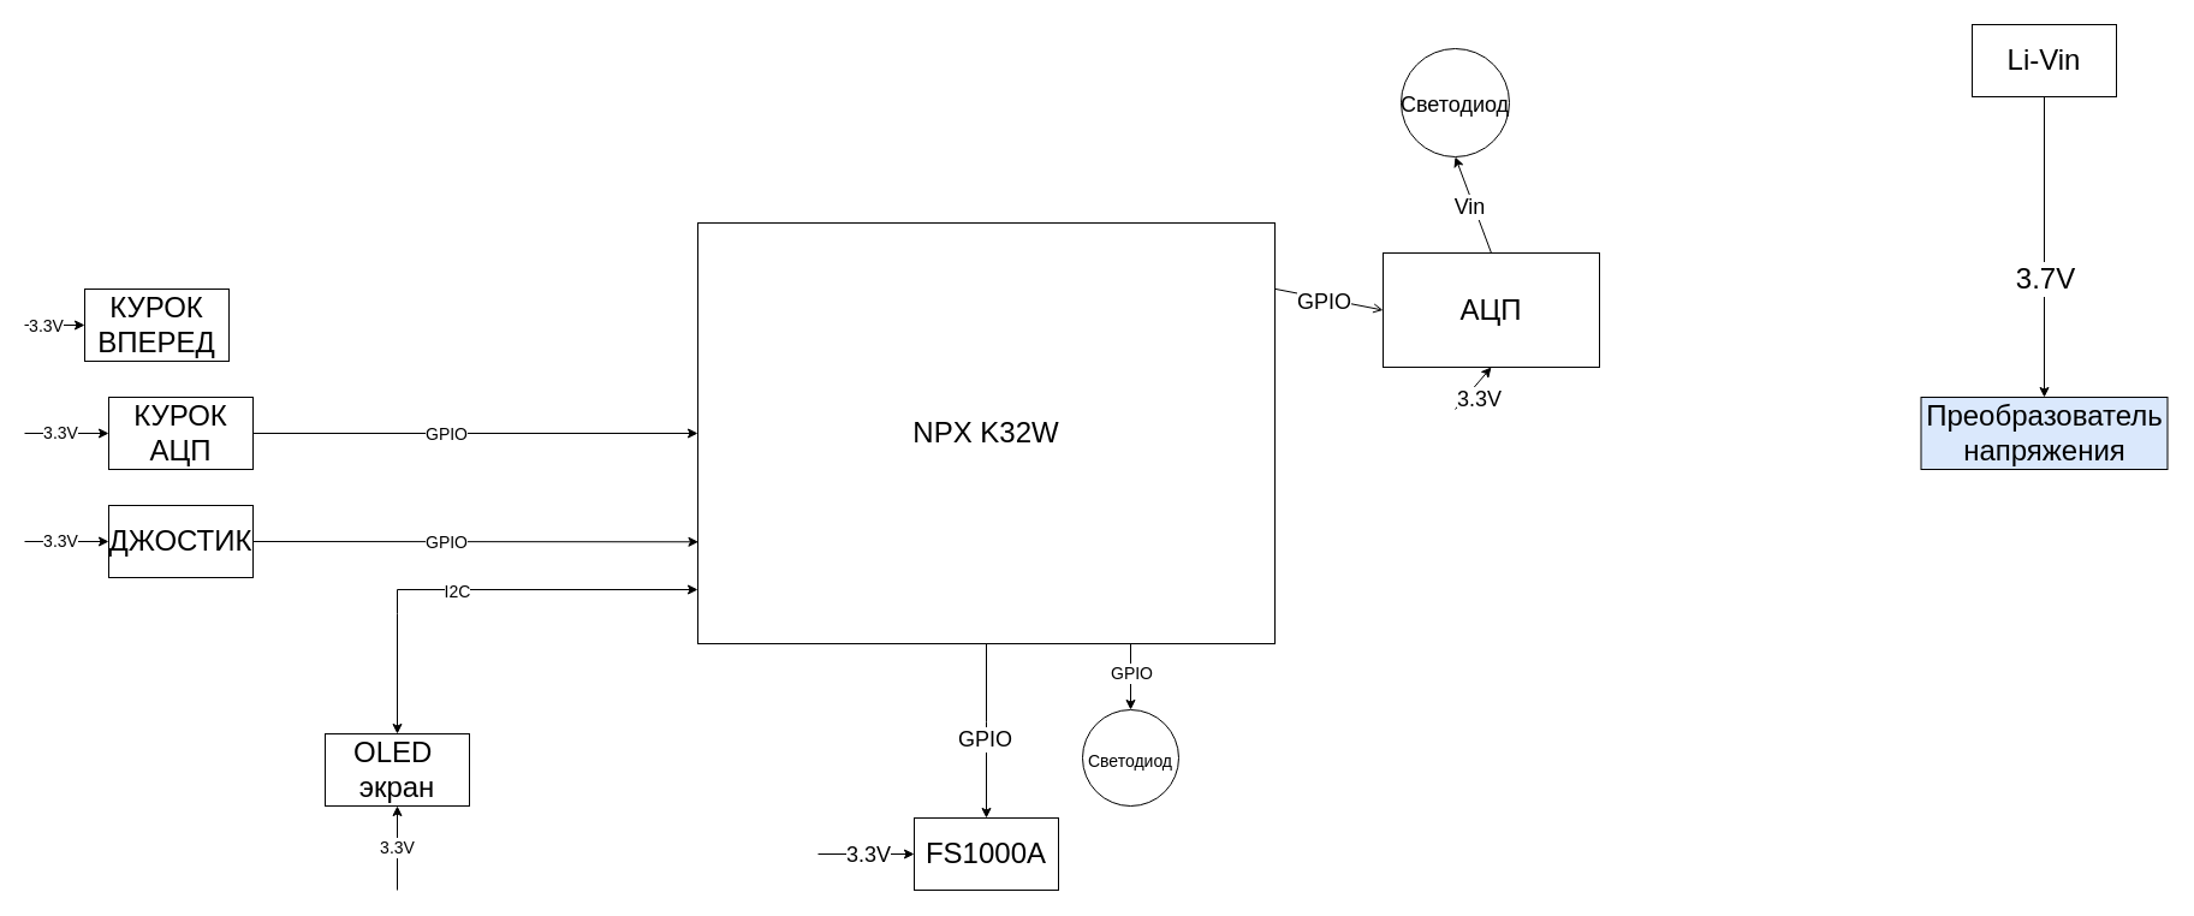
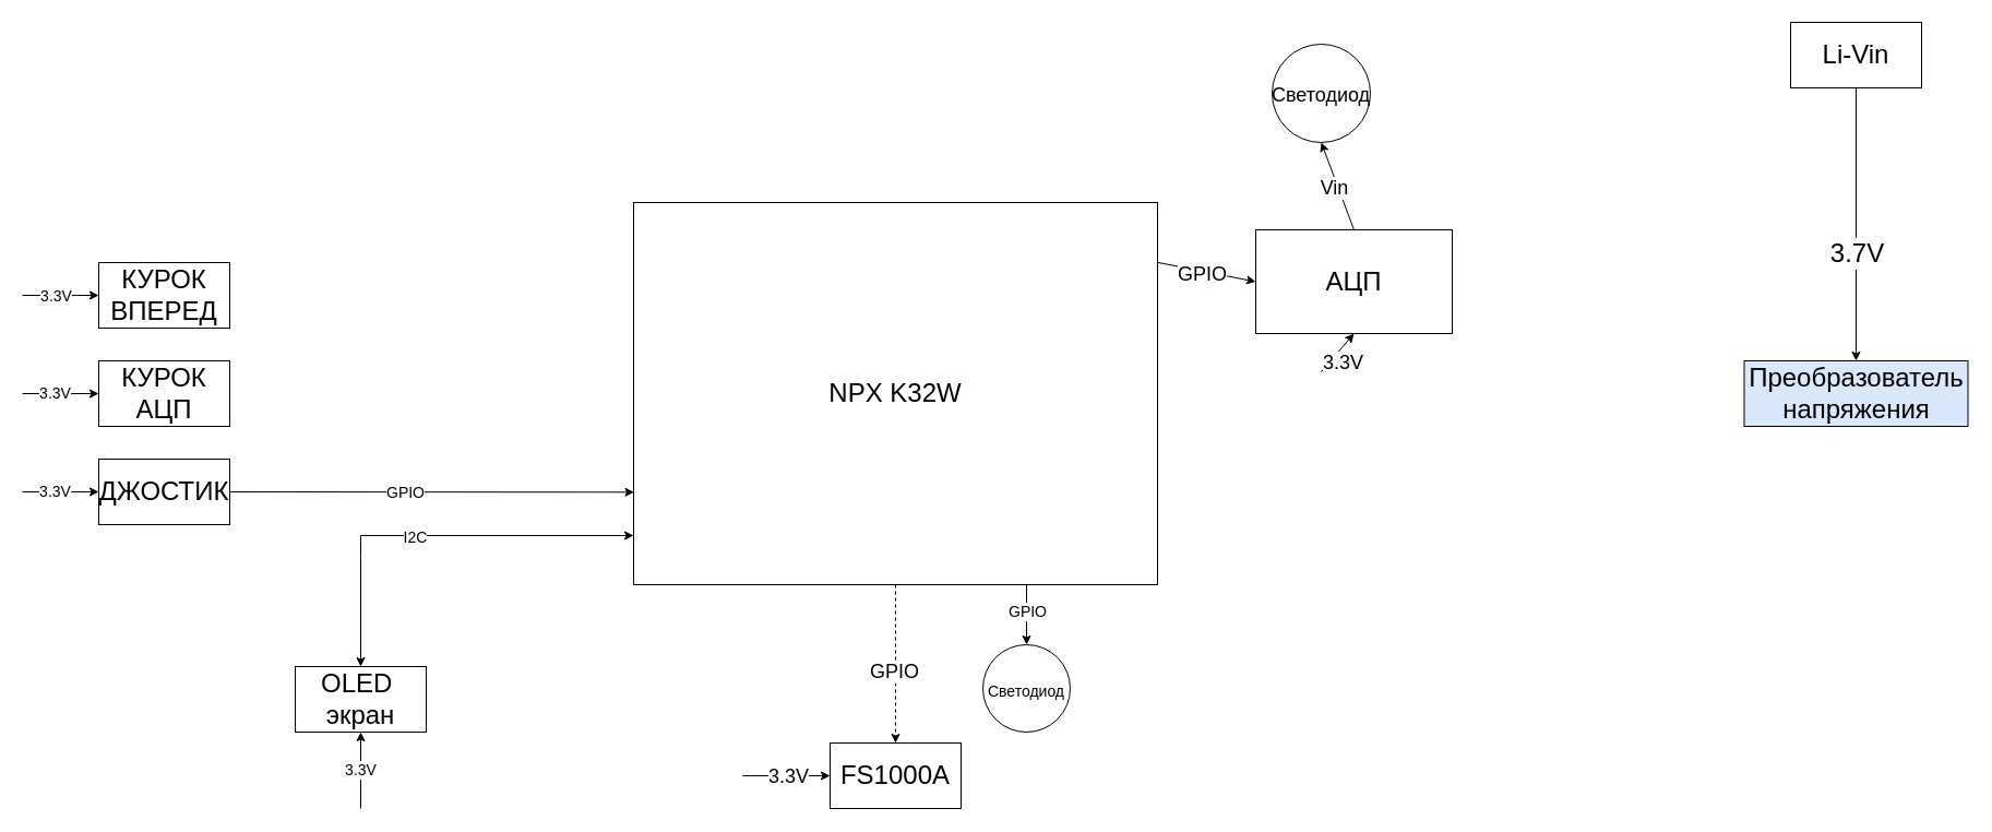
  <mxCell id="0" />
  <mxCell id="1" parent="0" />
  <mxCell id="2" value="&lt;font style=&quot;font-size: 24px&quot;&gt;NPX K32W&lt;/font&gt;" style="rounded=0;whiteSpace=wrap;html=1;" parent="1" vertex="1"><mxGeometry x="580" y="185" width="480" height="350" as="geometry" /></mxCell>
- <mxCell id="3" value="КУРОК ВПЕРЕД" style="rounded=0;whiteSpace=wrap;html=1;fontSize=24;" parent="1" vertex="1"><mxGeometry x="70" y="240" width="120" height="60" as="geometry" /></mxCell>
+ <mxCell id="3" value="КУРОК ВПЕРЕД" style="rounded=0;whiteSpace=wrap;html=1;fontSize=24;" parent="1" vertex="1"><mxGeometry x="90" y="240" width="120" height="60" as="geometry" /></mxCell>
  <mxCell id="4" value="КУРОК&lt;br&gt;АЦП" style="rounded=0;whiteSpace=wrap;html=1;fontSize=24;" parent="1" vertex="1"><mxGeometry x="90" y="330" width="120" height="60" as="geometry" /></mxCell>
  <mxCell id="5" value="ДЖОСТИК" style="rounded=0;whiteSpace=wrap;html=1;fontSize=24;" parent="1" vertex="1"><mxGeometry x="90" y="420" width="120" height="60" as="geometry" /></mxCell>
  <mxCell id="6" value="OLED&amp;nbsp;&lt;br&gt;экран" style="rounded=0;whiteSpace=wrap;html=1;fontSize=24;" parent="1" vertex="1"><mxGeometry x="270" y="610" width="120" height="60" as="geometry" /></mxCell>
  <mxCell id="7" value="FS1000A" style="rounded=0;whiteSpace=wrap;html=1;fontSize=24;" parent="1" vertex="1"><mxGeometry x="760" y="680" width="120" height="60" as="geometry" /></mxCell>
  <mxCell id="8" value="Li-Vin" style="rounded=0;whiteSpace=wrap;html=1;fontSize=24;" parent="1" vertex="1"><mxGeometry x="1640" y="20" width="120" height="60" as="geometry" /></mxCell>
  <mxCell id="9" value="Преобразователь напряжения" style="rounded=0;whiteSpace=wrap;html=1;fontSize=24;fillColor=#dae8fc;" parent="1" vertex="1"><mxGeometry x="1597.5" y="330" width="205" height="60" as="geometry" /></mxCell>
  <mxCell id="10" value="" style="endArrow=classic;html=1;rounded=0;fontSize=24;exitX=0.5;exitY=1;exitDx=0;exitDy=0;entryX=0.5;entryY=0;entryDx=0;entryDy=0;" parent="1" source="8" target="9" edge="1"><mxGeometry width="50" height="50" relative="1" as="geometry"><mxPoint x="1490" y="210" as="sourcePoint" /><mxPoint x="1540" y="160" as="targetPoint" /></mxGeometry></mxCell>
  <mxCell id="11" value="3.7V" style="edgeLabel;html=1;align=center;verticalAlign=middle;resizable=0;points=[];fontSize=24;" parent="10" vertex="1" connectable="0"><mxGeometry x="0.208" relative="1" as="geometry"><mxPoint as="offset" /></mxGeometry></mxCell>
  <mxCell id="12" value="АЦП" style="rounded=0;whiteSpace=wrap;html=1;fontSize=24;" parent="1" vertex="1"><mxGeometry x="1150" y="210" width="180" height="95" as="geometry" /></mxCell>
  <mxCell id="13" value="&lt;font style=&quot;font-size: 18px&quot;&gt;Светодиод&lt;/font&gt;" style="ellipse;whiteSpace=wrap;html=1;aspect=fixed;fontSize=24;" parent="1" vertex="1"><mxGeometry x="1165" y="40" width="90" height="90" as="geometry" /></mxCell>
- <mxCell id="14" value="" style="endArrow=open;html=1;rounded=0;fontSize=18;entryX=0;entryY=0.5;entryDx=0;entryDy=0;exitX=1.001;exitY=0.157;exitDx=0;exitDy=0;exitPerimeter=0;" parent="1" source="2" target="12" edge="1"><mxGeometry width="50" height="50" relative="1" as="geometry"><mxPoint x="1050" y="270" as="sourcePoint" /><mxPoint x="1100" y="220" as="targetPoint" /></mxGeometry></mxCell>
+ <mxCell id="14" value="" style="endArrow=classic;html=1;rounded=0;fontSize=18;entryX=0;entryY=0.5;entryDx=0;entryDy=0;exitX=1.001;exitY=0.157;exitDx=0;exitDy=0;exitPerimeter=0;" parent="1" source="2" target="12" edge="1"><mxGeometry width="50" height="50" relative="1" as="geometry"><mxPoint x="1050" y="270" as="sourcePoint" /><mxPoint x="1100" y="220" as="targetPoint" /></mxGeometry></mxCell>
  <mxCell id="15" value="GPIO" style="edgeLabel;html=1;align=center;verticalAlign=middle;resizable=0;points=[];fontSize=18;" parent="14" vertex="1" connectable="0"><mxGeometry x="0.221" y="1" relative="1" as="geometry"><mxPoint x="-15" y="1" as="offset" /></mxGeometry></mxCell>
  <mxCell id="16" value="" style="endArrow=classic;html=1;rounded=0;fontSize=18;entryX=0.5;entryY=1;entryDx=0;entryDy=0;" parent="1" target="12" edge="1"><mxGeometry width="50" height="50" relative="1" as="geometry"><mxPoint x="1210" y="340" as="sourcePoint" /><mxPoint x="1200" y="270" as="targetPoint" /></mxGeometry></mxCell>
  <mxCell id="17" value="3.3V" style="edgeLabel;html=1;align=center;verticalAlign=middle;resizable=0;points=[];fontSize=18;" parent="16" vertex="1" connectable="0"><mxGeometry x="0.27" y="3" relative="1" as="geometry"><mxPoint x="3" y="15" as="offset" /></mxGeometry></mxCell>
  <mxCell id="18" value="" style="endArrow=classic;html=1;rounded=0;fontSize=18;exitX=0.5;exitY=0;exitDx=0;exitDy=0;entryX=0.5;entryY=1;entryDx=0;entryDy=0;" parent="1" source="12" target="13" edge="1"><mxGeometry width="50" height="50" relative="1" as="geometry"><mxPoint x="1150" y="190" as="sourcePoint" /><mxPoint x="1200" y="140" as="targetPoint" /></mxGeometry></mxCell>
  <mxCell id="19" value="Vin" style="edgeLabel;html=1;align=center;verticalAlign=middle;resizable=0;points=[];fontSize=18;" parent="18" vertex="1" connectable="0"><mxGeometry x="0.227" y="2" relative="1" as="geometry"><mxPoint x="2" y="9" as="offset" /></mxGeometry></mxCell>
- <mxCell id="20" value="" style="endArrow=classic;html=1;rounded=0;fontSize=18;entryX=0.5;entryY=0;entryDx=0;entryDy=0;exitX=0.5;exitY=1;exitDx=0;exitDy=0;" parent="1" source="2" target="7" edge="1"><mxGeometry width="50" height="50" relative="1" as="geometry"><mxPoint x="780" y="740" as="sourcePoint" /><mxPoint x="830" y="690" as="targetPoint" /><Array as="points"><mxPoint x="820" y="600" /></Array></mxGeometry></mxCell>
+ <mxCell id="20" value="" style="endArrow=classic;html=1;rounded=0;fontSize=18;entryX=0.5;entryY=0;entryDx=0;entryDy=0;exitX=0.5;exitY=1;exitDx=0;exitDy=0;dashed=1;" parent="1" source="2" target="7" edge="1"><mxGeometry width="50" height="50" relative="1" as="geometry"><mxPoint x="780" y="740" as="sourcePoint" /><mxPoint x="830" y="690" as="targetPoint" /><Array as="points"><mxPoint x="820" y="600" /></Array></mxGeometry></mxCell>
  <mxCell id="21" value="GPIO" style="edgeLabel;html=1;align=center;verticalAlign=middle;resizable=0;points=[];fontSize=18;" parent="20" vertex="1" connectable="0"><mxGeometry x="0.092" y="-2" relative="1" as="geometry"><mxPoint as="offset" /></mxGeometry></mxCell>
  <mxCell id="22" value="" style="endArrow=classic;html=1;rounded=0;fontSize=18;entryX=0;entryY=0.5;entryDx=0;entryDy=0;" parent="1" target="7" edge="1"><mxGeometry width="50" height="50" relative="1" as="geometry"><mxPoint x="680" y="710" as="sourcePoint" /><mxPoint x="770" y="640" as="targetPoint" /></mxGeometry></mxCell>
  <mxCell id="23" value="3.3V" style="edgeLabel;html=1;align=center;verticalAlign=middle;resizable=0;points=[];fontSize=18;" parent="22" vertex="1" connectable="0"><mxGeometry x="0.191" relative="1" as="geometry"><mxPoint x="-7" as="offset" /></mxGeometry></mxCell>
  <mxCell id="24" value="&lt;font style=&quot;font-size: 14px&quot;&gt;Светодиод&lt;/font&gt;" style="ellipse;whiteSpace=wrap;html=1;aspect=fixed;fontSize=24;" parent="1" vertex="1"><mxGeometry x="900" y="590" width="80" height="80" as="geometry" /></mxCell>
  <mxCell id="25" value="" style="endArrow=classic;html=1;rounded=0;fontSize=18;entryX=0.5;entryY=0;entryDx=0;entryDy=0;exitX=0.75;exitY=1;exitDx=0;exitDy=0;" parent="1" source="2" target="24" edge="1"><mxGeometry width="50" height="50" relative="1" as="geometry"><mxPoint x="890" y="600" as="sourcePoint" /><mxPoint x="940" y="550" as="targetPoint" /><Array as="points" /></mxGeometry></mxCell>
  <mxCell id="26" value="GPIO" style="edgeLabel;html=1;align=center;verticalAlign=middle;resizable=0;points=[];fontSize=14;" parent="25" vertex="1" connectable="0"><mxGeometry x="-0.62" relative="1" as="geometry"><mxPoint y="14" as="offset" /></mxGeometry></mxCell>
- <mxCell id="27" value="" style="endArrow=classic;html=1;rounded=0;fontSize=14;entryX=0;entryY=0.5;entryDx=0;entryDy=0;exitX=1;exitY=0.5;exitDx=0;exitDy=0;" parent="1" source="4" target="2" edge="1"><mxGeometry width="50" height="50" relative="1" as="geometry"><mxPoint x="730" y="320" as="sourcePoint" /><mxPoint x="780" y="270" as="targetPoint" /></mxGeometry></mxCell>
- <mxCell id="28" value="GPIO" style="edgeLabel;html=1;align=center;verticalAlign=middle;resizable=0;points=[];fontSize=14;" parent="27" vertex="1" connectable="0"><mxGeometry x="-0.158" relative="1" as="geometry"><mxPoint x="4" as="offset" /></mxGeometry></mxCell>
  <mxCell id="29" value="" style="endArrow=classic;html=1;rounded=0;fontSize=14;entryX=0.001;entryY=0.758;entryDx=0;entryDy=0;entryPerimeter=0;" parent="1" target="2" edge="1"><mxGeometry width="50" height="50" relative="1" as="geometry"><mxPoint x="210" y="450" as="sourcePoint" /><mxPoint x="460" y="430" as="targetPoint" /></mxGeometry></mxCell>
  <mxCell id="30" value="GPIO" style="edgeLabel;html=1;align=center;verticalAlign=middle;resizable=0;points=[];fontSize=14;" parent="29" vertex="1" connectable="0"><mxGeometry x="-0.262" y="1" relative="1" as="geometry"><mxPoint x="23" y="1" as="offset" /></mxGeometry></mxCell>
  <mxCell id="31" value="" style="endArrow=classic;html=1;rounded=0;fontSize=14;entryX=0;entryY=0.5;entryDx=0;entryDy=0;" parent="1" target="3" edge="1"><mxGeometry width="50" height="50" relative="1" as="geometry"><mxPoint x="20" y="270" as="sourcePoint" /><mxPoint x="60" y="250" as="targetPoint" /></mxGeometry></mxCell>
  <mxCell id="32" value="3.3V" style="edgeLabel;html=1;align=center;verticalAlign=middle;resizable=0;points=[];fontSize=14;" parent="31" vertex="1" connectable="0"><mxGeometry x="0.381" y="-2" relative="1" as="geometry"><mxPoint x="-18" y="-2" as="offset" /></mxGeometry></mxCell>
  <mxCell id="33" value="3.3V" style="endArrow=classic;html=1;rounded=0;fontSize=14;entryX=0;entryY=0.5;entryDx=0;entryDy=0;" parent="1" target="4" edge="1"><mxGeometry x="-0.143" width="50" height="50" relative="1" as="geometry"><mxPoint x="20" y="360" as="sourcePoint" /><mxPoint x="40" y="330" as="targetPoint" /><Array as="points"><mxPoint x="40" y="360" /><mxPoint x="60" y="360" /></Array><mxPoint as="offset" /></mxGeometry></mxCell>
  <mxCell id="34" value="3.3V" style="endArrow=classic;html=1;rounded=0;fontSize=14;entryX=0;entryY=0.5;entryDx=0;entryDy=0;" parent="1" target="5" edge="1"><mxGeometry x="-0.143" width="50" height="50" relative="1" as="geometry"><mxPoint x="20" y="450" as="sourcePoint" /><mxPoint x="-30" y="500" as="targetPoint" /><mxPoint as="offset" /></mxGeometry></mxCell>
  <mxCell id="35" value="3.3V" style="endArrow=classic;html=1;rounded=0;fontSize=14;entryX=0.5;entryY=1;entryDx=0;entryDy=0;" parent="1" target="6" edge="1"><mxGeometry width="50" height="50" relative="1" as="geometry"><mxPoint x="330" y="740" as="sourcePoint" /><mxPoint x="530" y="510" as="targetPoint" /></mxGeometry></mxCell>
  <mxCell id="36" value="" style="endArrow=classic;startArrow=classic;html=1;rounded=0;fontSize=14;exitX=0.5;exitY=0;exitDx=0;exitDy=0;" parent="1" source="6" edge="1"><mxGeometry width="50" height="50" relative="1" as="geometry"><mxPoint x="420" y="560" as="sourcePoint" /><mxPoint x="580" y="490" as="targetPoint" /><Array as="points"><mxPoint x="330" y="510" /><mxPoint x="330" y="490" /></Array></mxGeometry></mxCell>
  <mxCell id="37" value="I2C" style="edgeLabel;html=1;align=center;verticalAlign=middle;resizable=0;points=[];fontSize=14;" parent="36" vertex="1" connectable="0"><mxGeometry x="-0.086" y="-1" relative="1" as="geometry"><mxPoint as="offset" /></mxGeometry></mxCell>
